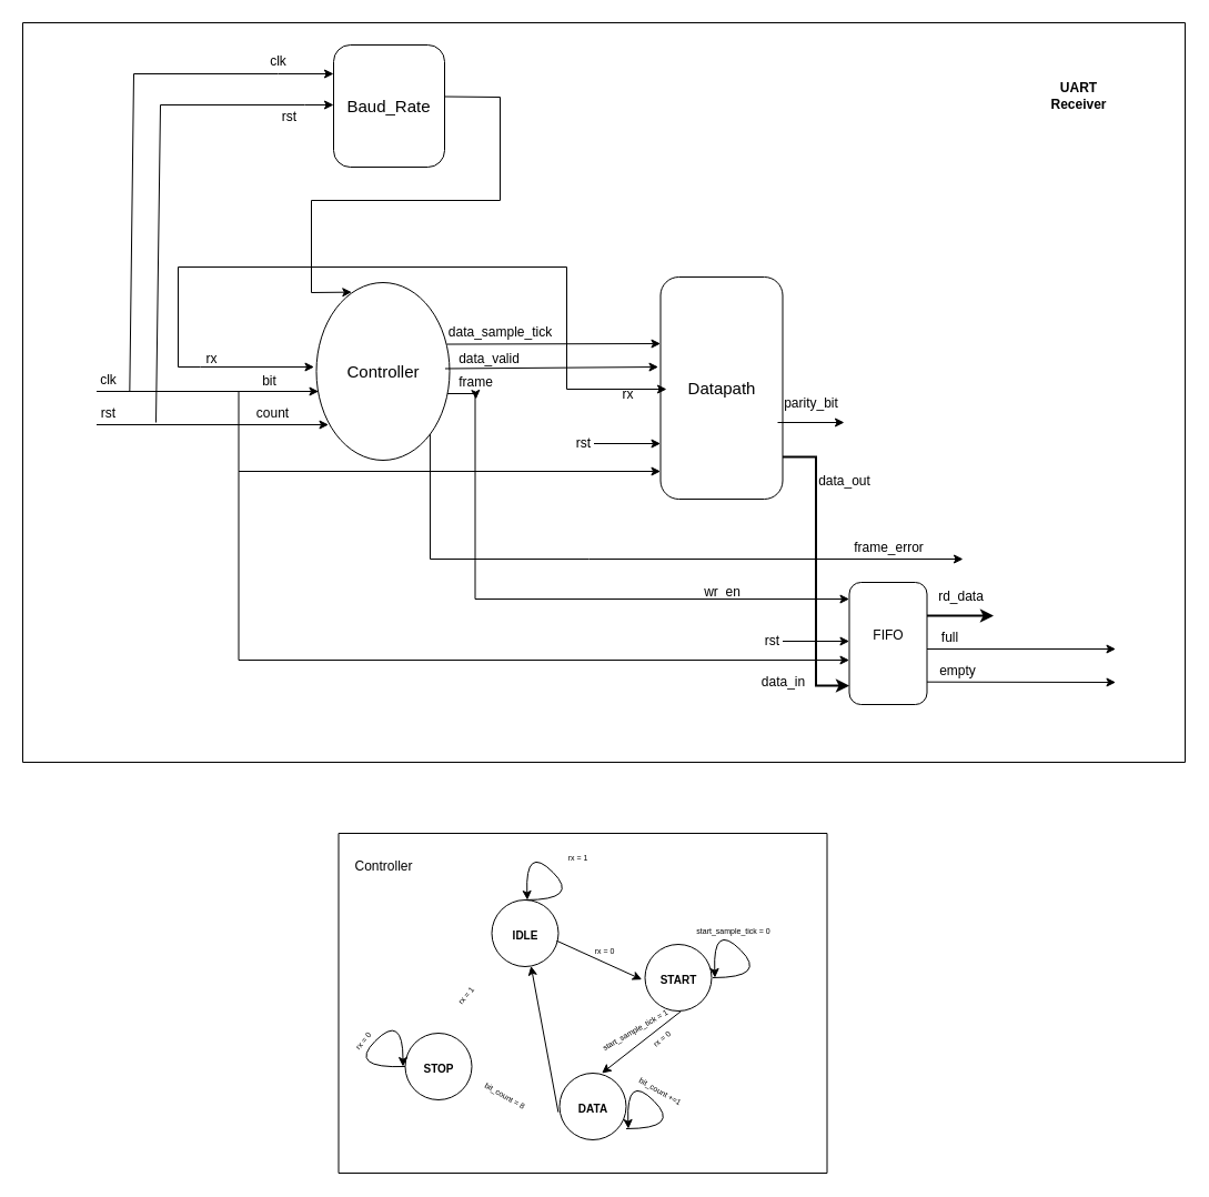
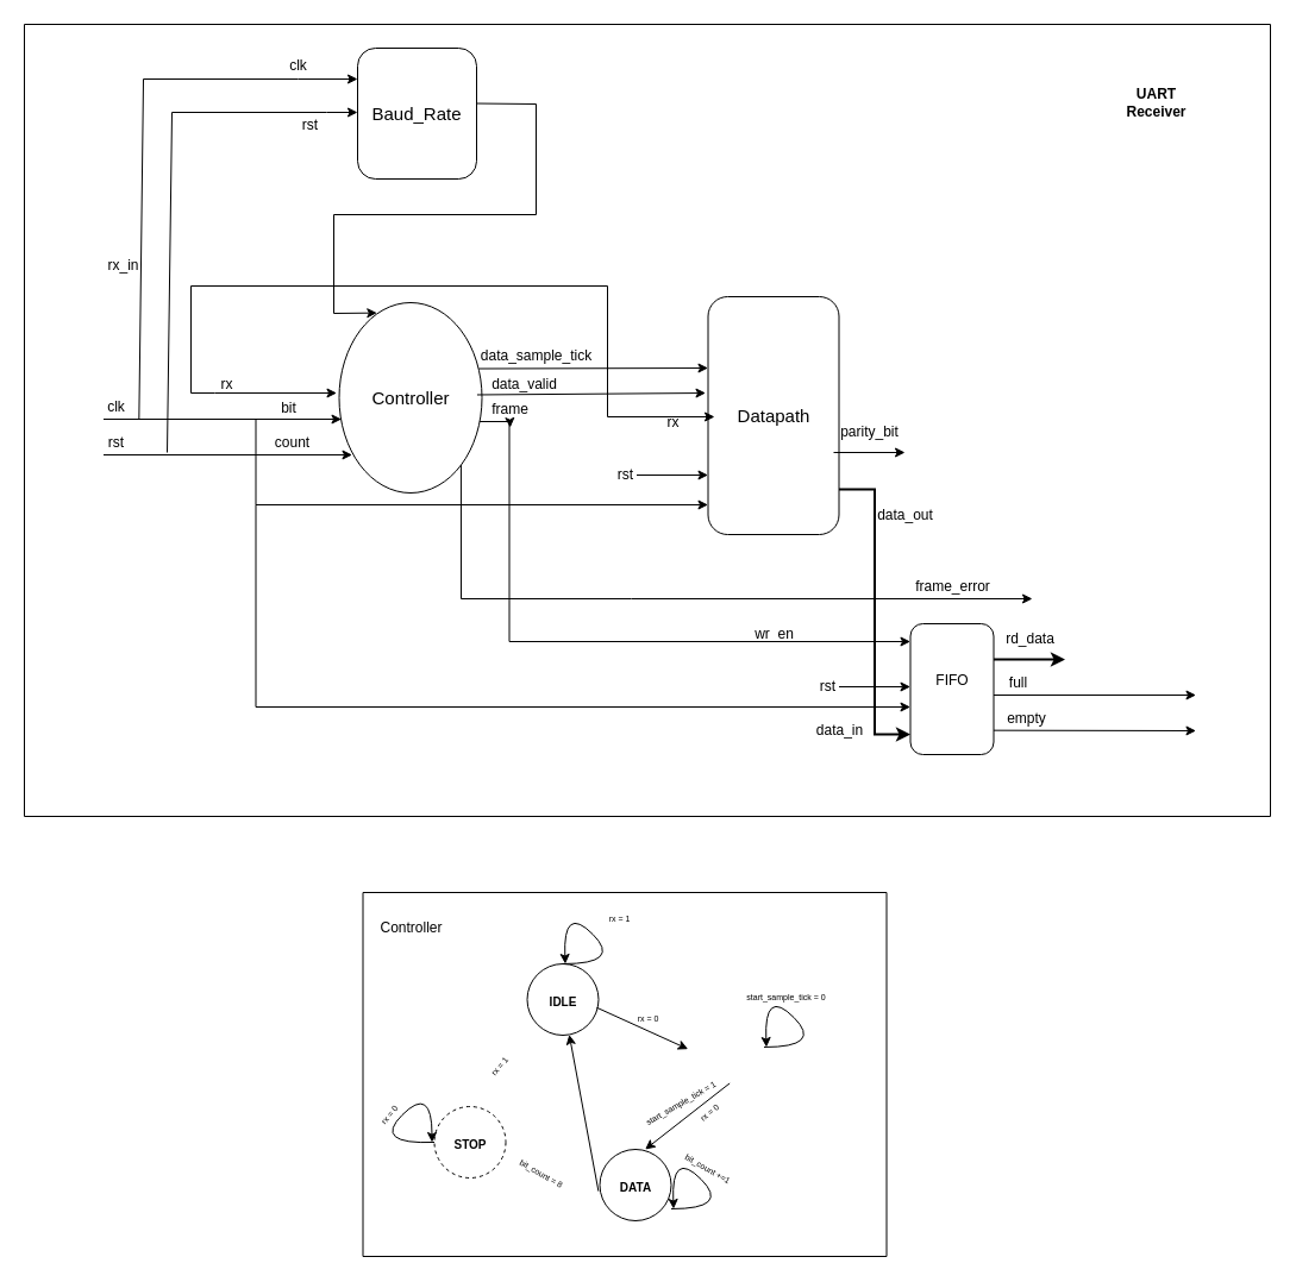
  <mxCell id="0" />
  <mxCell id="1" parent="0" />
  <mxCell id="2" value="" style="swimlane;startSize=0;" vertex="1" parent="1"><mxGeometry x="304.5" y="750" width="440" height="306" as="geometry"><mxRectangle x="-1070" y="-500" width="65" height="90" as="alternateBounds" /></mxGeometry></mxCell>
  <mxCell id="3" value="&lt;b&gt;&lt;sub&gt;IDLE&lt;/sub&gt;&lt;/b&gt;" style="ellipse;whiteSpace=wrap;html=1;aspect=fixed;" vertex="1" parent="2"><mxGeometry x="138" y="60" width="60" height="60" as="geometry" /></mxCell>
  <mxCell id="4" value="&lt;b&gt;&lt;sub&gt;DATA&lt;/sub&gt;&lt;/b&gt;" style="ellipse;whiteSpace=wrap;html=1;aspect=fixed;" vertex="1" parent="2"><mxGeometry x="199" y="216" width="60" height="60" as="geometry" /></mxCell>
- <mxCell id="5" value="&lt;b&gt;&lt;sub&gt;STOP&lt;/sub&gt;&lt;/b&gt;" style="ellipse;whiteSpace=wrap;html=1;aspect=fixed;" vertex="1" parent="2"><mxGeometry x="60" y="180" width="60" height="60" as="geometry" /></mxCell>
+ <mxCell id="5" value="&lt;b&gt;&lt;sub&gt;STOP&lt;/sub&gt;&lt;/b&gt;" style="ellipse;whiteSpace=wrap;html=1;aspect=fixed;dashed=1;" vertex="1" parent="2"><mxGeometry x="60" y="180" width="60" height="60" as="geometry" /></mxCell>
  <mxCell id="6" value="" style="endArrow=classic;html=1;rounded=0;entryX=0.086;entryY=0.186;entryDx=0;entryDy=0;entryPerimeter=0;flowAnimation=0;exitX=0.972;exitY=0.612;exitDx=0;exitDy=0;exitPerimeter=0;" edge="1" parent="2" source="3"><mxGeometry width="50" height="50" relative="1" as="geometry"><mxPoint x="259" y="14.5" as="sourcePoint" /><mxPoint x="273.16" y="131.66" as="targetPoint" /></mxGeometry></mxCell>
  <mxCell id="7" value="" style="endArrow=classic;html=1;rounded=0;exitX=-0.019;exitY=0.586;exitDx=0;exitDy=0;exitPerimeter=0;flowAnimation=0;" edge="1" parent="2" source="4" target="3"><mxGeometry width="50" height="50" relative="1" as="geometry"><mxPoint x="138" y="235" as="sourcePoint" /><mxPoint x="188" y="185" as="targetPoint" /></mxGeometry></mxCell>
  <mxCell id="8" value="" style="curved=1;endArrow=classic;html=1;rounded=0;flowAnimation=0;" edge="1" parent="2"><mxGeometry width="50" height="50" relative="1" as="geometry"><mxPoint x="168" y="60" as="sourcePoint" /><mxPoint x="170" y="60" as="targetPoint" /><Array as="points"><mxPoint x="218" y="60" /><mxPoint x="168" y="10" /></Array></mxGeometry></mxCell>
  <mxCell id="9" value="" style="curved=1;endArrow=classic;html=1;rounded=0;flowAnimation=0;exitX=0;exitY=0.5;exitDx=0;exitDy=0;" edge="1" parent="2" source="5"><mxGeometry width="50" height="50" relative="1" as="geometry"><mxPoint x="58" y="212" as="sourcePoint" /><mxPoint x="58" y="210" as="targetPoint" /><Array as="points"><mxPoint x="8" y="212" /><mxPoint x="58" y="162" /></Array></mxGeometry></mxCell>
  <mxCell id="10" value="&lt;sub&gt;&lt;font style=&quot;font-size: 7px;&quot;&gt;start_sample_tick = 1&lt;/font&gt;&lt;/sub&gt;" style="text;html=1;align=center;verticalAlign=middle;resizable=0;points=[];autosize=1;strokeColor=none;fillColor=none;rotation=-30;" vertex="1" parent="2"><mxGeometry x="220" y="160" width="90" height="30" as="geometry" /></mxCell>
  <mxCell id="11" value="&lt;font style=&quot;font-size: 7px;&quot;&gt;rx = 1&lt;/font&gt;" style="text;html=1;align=center;verticalAlign=middle;resizable=0;points=[];autosize=1;strokeColor=none;fillColor=none;" vertex="1" parent="2"><mxGeometry x="195" y="5.5" width="40" height="30" as="geometry" /></mxCell>
  <mxCell id="12" value="&lt;font style=&quot;font-size: 7px;&quot;&gt;bit_count = 8&lt;/font&gt;" style="text;html=1;align=center;verticalAlign=middle;resizable=0;points=[];autosize=1;strokeColor=none;fillColor=none;rotation=30;" vertex="1" parent="2"><mxGeometry x="120" y="220" width="60" height="30" as="geometry" /></mxCell>
  <mxCell id="13" value="&lt;sub&gt;&lt;font style=&quot;font-size: 7px;&quot;&gt;rx = 1&lt;/font&gt;&lt;/sub&gt;" style="text;html=1;align=center;verticalAlign=middle;resizable=0;points=[];autosize=1;strokeColor=none;fillColor=none;rotation=-50;" vertex="1" parent="2"><mxGeometry x="92" y="130" width="40" height="30" as="geometry" /></mxCell>
  <mxCell id="14" value="" style="curved=1;endArrow=classic;html=1;rounded=0;flowAnimation=0;" edge="1" parent="2"><mxGeometry width="50" height="50" relative="1" as="geometry"><mxPoint x="259" y="266" as="sourcePoint" /><mxPoint x="261" y="266" as="targetPoint" /><Array as="points"><mxPoint x="309" y="266" /><mxPoint x="259" y="216" /></Array></mxGeometry></mxCell>
  <mxCell id="15" value="&lt;font&gt;Controller&lt;/font&gt;" style="text;html=1;align=center;verticalAlign=middle;resizable=0;points=[];autosize=1;strokeColor=none;fillColor=none;" vertex="1" parent="2"><mxGeometry y="14.5" width="80" height="30" as="geometry" /></mxCell>
- <mxCell id="16" value="&lt;b&gt;&lt;sub&gt;START&lt;/sub&gt;&lt;/b&gt;" style="ellipse;whiteSpace=wrap;html=1;aspect=fixed;" vertex="1" parent="2"><mxGeometry x="276" y="100" width="60" height="60" as="geometry" /></mxCell>
  <mxCell id="17" value="" style="curved=1;endArrow=classic;html=1;rounded=0;flowAnimation=0;" edge="1" parent="2"><mxGeometry width="50" height="50" relative="1" as="geometry"><mxPoint x="337" y="130" as="sourcePoint" /><mxPoint x="339" y="130" as="targetPoint" /><Array as="points"><mxPoint x="387" y="130" /><mxPoint x="337" y="80" /></Array></mxGeometry></mxCell>
  <mxCell id="18" value="" style="endArrow=classic;html=1;rounded=0;entryX=0.086;entryY=0.186;entryDx=0;entryDy=0;entryPerimeter=0;flowAnimation=0;exitX=0.136;exitY=0.014;exitDx=0;exitDy=0;exitPerimeter=0;" edge="1" parent="2"><mxGeometry width="50" height="50" relative="1" as="geometry"><mxPoint x="308.16" y="160.42" as="sourcePoint" /><mxPoint x="237.16" y="216" as="targetPoint" /></mxGeometry></mxCell>
  <mxCell id="19" value="&lt;font style=&quot;font-size: 7px;&quot;&gt;rx = 0&lt;/font&gt;" style="text;html=1;align=center;verticalAlign=middle;resizable=0;points=[];autosize=1;strokeColor=none;fillColor=none;" vertex="1" parent="2"><mxGeometry x="219" y="90" width="40" height="30" as="geometry" /></mxCell>
  <mxCell id="20" value="&lt;font style=&quot;font-size: 7px;&quot;&gt;rx = 0&lt;/font&gt;" style="text;html=1;align=center;verticalAlign=middle;resizable=0;points=[];autosize=1;strokeColor=none;fillColor=none;rotation=-40;" vertex="1" parent="2"><mxGeometry x="270" y="170" width="40" height="30" as="geometry" /></mxCell>
  <mxCell id="21" value="&lt;sub&gt;&lt;font style=&quot;font-size: 7px;&quot;&gt;start_sample_tick = 0&lt;/font&gt;&lt;/sub&gt;" style="text;html=1;align=center;verticalAlign=middle;resizable=0;points=[];autosize=1;strokeColor=none;fillColor=none;rotation=0;" vertex="1" parent="2"><mxGeometry x="310.001" y="70.0" width="90" height="30" as="geometry" /></mxCell>
  <mxCell id="22" value="&lt;font style=&quot;font-size: 7px;&quot;&gt;bit_count +=1&lt;/font&gt;" style="text;html=1;align=center;verticalAlign=middle;resizable=0;points=[];autosize=1;strokeColor=none;fillColor=none;rotation=30;" vertex="1" parent="2"><mxGeometry x="255.001" y="216.0" width="70" height="30" as="geometry" /></mxCell>
  <mxCell id="23" value="&lt;sub&gt;&lt;font style=&quot;font-size: 7px;&quot;&gt;rx = 0&lt;/font&gt;&lt;/sub&gt;" style="text;html=1;align=center;verticalAlign=middle;resizable=0;points=[];autosize=1;strokeColor=none;fillColor=none;rotation=-50;" vertex="1" parent="2"><mxGeometry x="-0.004" y="170.003" width="40" height="30" as="geometry" /></mxCell>
  <mxCell id="24" value="&lt;font style=&quot;font-size: 15px;&quot;&gt;Controller&lt;/font&gt;" style="ellipse;whiteSpace=wrap;html=1;" vertex="1" parent="1"><mxGeometry x="284.5" y="254" width="120" height="160" as="geometry" /></mxCell>
  <mxCell id="25" value="&lt;font style=&quot;font-size: 15px;&quot;&gt;Datapath&lt;/font&gt;" style="rounded=1;whiteSpace=wrap;html=1;" vertex="1" parent="1"><mxGeometry x="594.5" y="249" width="110" height="200" as="geometry" /></mxCell>
  <mxCell id="26" value="FIFO&lt;div&gt;&lt;br/&gt;&lt;/div&gt;" style="rounded=1;whiteSpace=wrap;html=1;" vertex="1" parent="1"><mxGeometry x="764.5" y="524" width="70" height="110" as="geometry" /></mxCell>
  <mxCell id="27" value="" style="endArrow=classic;html=1;rounded=0;strokeWidth=2;" edge="1" parent="1"><mxGeometry width="50" height="50" relative="1" as="geometry"><mxPoint x="704.5" y="411" as="sourcePoint" /><mxPoint x="764.5" y="617" as="targetPoint" /><Array as="points"><mxPoint x="734.5" y="411" /><mxPoint x="734.5" y="617" /></Array></mxGeometry></mxCell>
  <mxCell id="28" value="" style="endArrow=classic;html=1;rounded=0;exitX=0.979;exitY=0.347;exitDx=0;exitDy=0;exitPerimeter=0;" edge="1" parent="1" source="24"><mxGeometry width="50" height="50" relative="1" as="geometry"><mxPoint x="544.5" y="359" as="sourcePoint" /><mxPoint x="594.5" y="309" as="targetPoint" /></mxGeometry></mxCell>
  <mxCell id="29" value="" style="endArrow=classic;html=1;rounded=0;exitX=0.979;exitY=0.347;exitDx=0;exitDy=0;exitPerimeter=0;" edge="1" parent="1" target="30"><mxGeometry width="50" height="50" relative="1" as="geometry"><mxPoint x="402.5" y="354" as="sourcePoint" /><mxPoint x="560" y="353" as="targetPoint" /><Array as="points"><mxPoint x="428" y="354" /></Array></mxGeometry></mxCell>
  <mxCell id="30" value="frame" style="text;html=1;align=center;verticalAlign=middle;resizable=0;points=[];autosize=1;strokeColor=none;fillColor=none;" vertex="1" parent="1"><mxGeometry x="402.5" y="329" width="50" height="30" as="geometry" /></mxCell>
  <mxCell id="31" value="" style="endArrow=classic;html=1;rounded=0;" edge="1" parent="1"><mxGeometry width="50" height="50" relative="1" as="geometry"><mxPoint x="427.5" y="354" as="sourcePoint" /><mxPoint x="764.5" y="539" as="targetPoint" /><Array as="points"><mxPoint x="427.5" y="539" /></Array></mxGeometry></mxCell>
  <mxCell id="32" value="" style="endArrow=classic;html=1;rounded=0;" edge="1" parent="1"><mxGeometry width="50" height="50" relative="1" as="geometry"><mxPoint x="86.5" y="352" as="sourcePoint" /><mxPoint x="286.5" y="352" as="targetPoint" /></mxGeometry></mxCell>
  <mxCell id="33" value="" style="endArrow=classic;html=1;rounded=0;" edge="1" parent="1"><mxGeometry width="50" height="50" relative="1" as="geometry"><mxPoint x="86.5" y="382" as="sourcePoint" /><mxPoint x="295.5" y="382" as="targetPoint" /></mxGeometry></mxCell>
  <mxCell id="34" value="bit" style="text;html=1;align=center;verticalAlign=middle;resizable=0;points=[];autosize=1;strokeColor=none;fillColor=none;" vertex="1" parent="1"><mxGeometry x="216.5" y="328" width="50" height="30" as="geometry" /></mxCell>
  <mxCell id="35" value="count" style="text;html=1;align=center;verticalAlign=middle;resizable=0;points=[];autosize=1;strokeColor=none;fillColor=none;" vertex="1" parent="1"><mxGeometry x="219.5" y="357" width="50" height="30" as="geometry" /></mxCell>
  <mxCell id="36" value="clk" style="text;html=1;align=center;verticalAlign=middle;resizable=0;points=[];autosize=1;strokeColor=none;fillColor=none;" vertex="1" parent="1"><mxGeometry x="76.5" y="327" width="40" height="30" as="geometry" /></mxCell>
  <mxCell id="37" value="rst" style="text;html=1;align=center;verticalAlign=middle;resizable=0;points=[];autosize=1;strokeColor=none;fillColor=none;" vertex="1" parent="1"><mxGeometry x="76.5" y="357" width="40" height="30" as="geometry" /></mxCell>
  <mxCell id="38" value="" style="endArrow=classic;html=1;rounded=0;" edge="1" parent="1"><mxGeometry width="50" height="50" relative="1" as="geometry"><mxPoint x="214.5" y="352" as="sourcePoint" /><mxPoint x="594.5" y="424" as="targetPoint" /><Array as="points"><mxPoint x="214.5" y="424" /></Array></mxGeometry></mxCell>
  <mxCell id="39" value="" style="endArrow=classic;html=1;rounded=0;" edge="1" parent="1"><mxGeometry width="50" height="50" relative="1" as="geometry"><mxPoint x="534.5" y="399" as="sourcePoint" /><mxPoint x="594.5" y="399" as="targetPoint" /></mxGeometry></mxCell>
  <mxCell id="40" value="rst" style="text;html=1;align=center;verticalAlign=middle;resizable=0;points=[];autosize=1;strokeColor=none;fillColor=none;" vertex="1" parent="1"><mxGeometry x="504.5" y="384" width="40" height="30" as="geometry" /></mxCell>
+ <mxCell id="41" value="rx_in" style="text;html=1;align=center;verticalAlign=middle;resizable=0;points=[];autosize=1;strokeColor=none;fillColor=none;" vertex="1" parent="1"><mxGeometry x="77.5" y="208" width="50" height="30" as="geometry" /></mxCell>
  <mxCell id="42" value="" style="endArrow=classic;html=1;rounded=0;" edge="1" parent="1"><mxGeometry width="50" height="50" relative="1" as="geometry"><mxPoint x="214.5" y="424" as="sourcePoint" /><mxPoint x="764.5" y="594" as="targetPoint" /><Array as="points"><mxPoint x="214.5" y="594" /></Array></mxGeometry></mxCell>
  <mxCell id="43" value="" style="endArrow=classic;html=1;rounded=0;" edge="1" parent="1"><mxGeometry width="50" height="50" relative="1" as="geometry"><mxPoint x="704.5" y="577" as="sourcePoint" /><mxPoint x="764.5" y="577" as="targetPoint" /></mxGeometry></mxCell>
  <mxCell id="44" value="rst" style="text;html=1;align=center;verticalAlign=middle;resizable=0;points=[];autosize=1;strokeColor=none;fillColor=none;" vertex="1" parent="1"><mxGeometry x="674.5" y="562" width="40" height="30" as="geometry" /></mxCell>
  <mxCell id="45" value="data_in" style="text;html=1;align=center;verticalAlign=middle;resizable=0;points=[];autosize=1;strokeColor=none;fillColor=none;" vertex="1" parent="1"><mxGeometry x="674.5" y="599" width="60" height="30" as="geometry" /></mxCell>
  <mxCell id="46" value="" style="endArrow=classic;html=1;rounded=0;strokeWidth=2;" edge="1" parent="1"><mxGeometry width="50" height="50" relative="1" as="geometry"><mxPoint x="834.5" y="554" as="sourcePoint" /><mxPoint x="894.5" y="554" as="targetPoint" /></mxGeometry></mxCell>
  <mxCell id="47" value="rd_data" style="text;html=1;align=center;verticalAlign=middle;resizable=0;points=[];autosize=1;strokeColor=none;fillColor=none;" vertex="1" parent="1"><mxGeometry x="834.5" y="522" width="60" height="30" as="geometry" /></mxCell>
  <mxCell id="48" value="" style="endArrow=classic;html=1;rounded=0;" edge="1" parent="1"><mxGeometry width="50" height="50" relative="1" as="geometry"><mxPoint x="834.5" y="584" as="sourcePoint" /><mxPoint x="1004.5" y="584" as="targetPoint" /></mxGeometry></mxCell>
  <mxCell id="49" value="" style="endArrow=classic;html=1;rounded=0;" edge="1" parent="1"><mxGeometry width="50" height="50" relative="1" as="geometry"><mxPoint x="834.5" y="613.66" as="sourcePoint" /><mxPoint x="1004.5" y="614" as="targetPoint" /></mxGeometry></mxCell>
  <mxCell id="50" value="full" style="text;html=1;align=center;verticalAlign=middle;resizable=0;points=[];autosize=1;strokeColor=none;fillColor=none;" vertex="1" parent="1"><mxGeometry x="834.5" y="559" width="40" height="30" as="geometry" /></mxCell>
  <mxCell id="51" value="empty" style="text;html=1;align=center;verticalAlign=middle;resizable=0;points=[];autosize=1;strokeColor=none;fillColor=none;" vertex="1" parent="1"><mxGeometry x="831.5" y="589" width="60" height="30" as="geometry" /></mxCell>
  <mxCell id="52" value="" style="swimlane;startSize=0;" vertex="1" parent="1"><mxGeometry x="20" y="20" width="1047" height="666" as="geometry" /></mxCell>
  <mxCell id="53" value="&lt;b&gt;UART&lt;br&gt;Receiver&lt;/b&gt;" style="text;html=1;align=center;verticalAlign=middle;resizable=0;points=[];autosize=1;strokeColor=none;fillColor=none;" vertex="1" parent="52"><mxGeometry x="916" y="46" width="70" height="40" as="geometry" /></mxCell>
  <mxCell id="54" value="&lt;span style=&quot;font-size: 15px;&quot;&gt;Baud_Rate&lt;/span&gt;" style="rounded=1;whiteSpace=wrap;html=1;" vertex="1" parent="52"><mxGeometry x="280" y="20" width="100" height="110" as="geometry" /></mxCell>
  <mxCell id="55" value="rst" style="text;html=1;align=center;verticalAlign=middle;resizable=0;points=[];autosize=1;strokeColor=none;fillColor=none;" vertex="1" parent="52"><mxGeometry x="220" y="70" width="40" height="30" as="geometry" /></mxCell>
  <mxCell id="56" value="clk" style="text;html=1;align=center;verticalAlign=middle;resizable=0;points=[];autosize=1;strokeColor=none;fillColor=none;" vertex="1" parent="52"><mxGeometry x="210" y="20" width="40" height="30" as="geometry" /></mxCell>
  <mxCell id="57" value="" style="edgeStyle=none;orthogonalLoop=1;jettySize=auto;html=1;rounded=0;exitX=0.996;exitY=0.833;exitDx=0;exitDy=0;exitPerimeter=0;" edge="1" parent="52" source="36"><mxGeometry width="100" relative="1" as="geometry"><mxPoint x="180" y="46" as="sourcePoint" /><mxPoint x="280" y="46" as="targetPoint" /><Array as="points"><mxPoint x="100" y="46" /><mxPoint x="230" y="46" /></Array></mxGeometry></mxCell>
  <mxCell id="58" value="" style="edgeStyle=none;orthogonalLoop=1;jettySize=auto;html=1;rounded=0;exitX=0.996;exitY=0.833;exitDx=0;exitDy=0;exitPerimeter=0;" edge="1" parent="52"><mxGeometry width="100" relative="1" as="geometry"><mxPoint x="120" y="360" as="sourcePoint" /><mxPoint x="280" y="74" as="targetPoint" /><Array as="points"><mxPoint x="124" y="74" /><mxPoint x="254" y="74" /></Array></mxGeometry></mxCell>
  <mxCell id="59" value="" style="endArrow=classic;html=1;rounded=0;exitX=0.979;exitY=0.347;exitDx=0;exitDy=0;exitPerimeter=0;entryX=0.265;entryY=0.054;entryDx=0;entryDy=0;entryPerimeter=0;" edge="1" parent="52" target="24"><mxGeometry width="50" height="50" relative="1" as="geometry"><mxPoint x="380" y="66.5" as="sourcePoint" /><mxPoint x="500" y="66" as="targetPoint" /><Array as="points"><mxPoint x="430" y="67" /><mxPoint x="430" y="160" /><mxPoint x="260" y="160" /><mxPoint x="260" y="243" /></Array></mxGeometry></mxCell>
  <mxCell id="60" value="" style="endArrow=classic;html=1;rounded=0;" edge="1" parent="52"><mxGeometry width="50" height="50" relative="1" as="geometry"><mxPoint x="160" y="310" as="sourcePoint" /><mxPoint x="262.5" y="310" as="targetPoint" /></mxGeometry></mxCell>
  <mxCell id="61" value="data_sample_tick" style="text;html=1;align=center;verticalAlign=middle;resizable=0;points=[];autosize=1;strokeColor=none;fillColor=none;" vertex="1" parent="52"><mxGeometry x="370" y="264" width="120" height="30" as="geometry" /></mxCell>
  <mxCell id="62" value="" style="endArrow=classic;html=1;rounded=0;entryX=0;entryY=0.5;entryDx=0;entryDy=0;exitX=-0.041;exitY=0.083;exitDx=0;exitDy=0;exitPerimeter=0;" edge="1" parent="52" source="30"><mxGeometry width="50" height="50" relative="1" as="geometry"><mxPoint x="390" y="310" as="sourcePoint" /><mxPoint x="572.5" y="310" as="targetPoint" /></mxGeometry></mxCell>
  <mxCell id="63" value="rx" style="text;html=1;align=center;verticalAlign=middle;resizable=0;points=[];autosize=1;strokeColor=none;fillColor=none;" vertex="1" parent="52"><mxGeometry x="530" y="320" width="30" height="30" as="geometry" /></mxCell>
  <mxCell id="64" value="" style="endArrow=classic;html=1;rounded=0;" edge="1" parent="52"><mxGeometry width="50" height="50" relative="1" as="geometry"><mxPoint x="680" y="360" as="sourcePoint" /><mxPoint x="740" y="360" as="targetPoint" /></mxGeometry></mxCell>
  <mxCell id="65" value="" style="endArrow=classic;html=1;rounded=0;exitX=1;exitY=1;exitDx=0;exitDy=0;" edge="1" parent="52" source="24"><mxGeometry width="50" height="50" relative="1" as="geometry"><mxPoint x="510" y="298" as="sourcePoint" /><mxPoint x="847" y="483" as="targetPoint" /><Array as="points"><mxPoint x="367" y="483" /><mxPoint x="510" y="483" /></Array></mxGeometry></mxCell>
  <mxCell id="66" value="rx" style="text;html=1;align=center;verticalAlign=middle;resizable=0;points=[];autosize=1;strokeColor=none;fillColor=none;" vertex="1" parent="1"><mxGeometry x="175" y="308" width="30" height="30" as="geometry" /></mxCell>
  <mxCell id="67" value="data_valid" style="text;html=1;align=center;verticalAlign=middle;resizable=0;points=[];autosize=1;strokeColor=none;fillColor=none;" vertex="1" parent="1"><mxGeometry x="400" y="308" width="80" height="30" as="geometry" /></mxCell>
  <mxCell id="68" value="" style="edgeStyle=none;orthogonalLoop=1;jettySize=auto;html=1;rounded=0;" edge="1" parent="1"><mxGeometry width="100" relative="1" as="geometry"><mxPoint x="180" y="330" as="sourcePoint" /><mxPoint x="600" y="350" as="targetPoint" /><Array as="points"><mxPoint x="160" y="330" /><mxPoint x="160" y="240" /><mxPoint x="510" y="240" /><mxPoint x="510" y="350" /></Array></mxGeometry></mxCell>
  <mxCell id="69" value="parity_bit" style="text;html=1;align=center;verticalAlign=middle;resizable=0;points=[];autosize=1;strokeColor=none;fillColor=none;" vertex="1" parent="1"><mxGeometry x="695" y="348" width="70" height="30" as="geometry" /></mxCell>
  <mxCell id="70" value="frame_error" style="text;html=1;align=center;verticalAlign=middle;resizable=0;points=[];autosize=1;strokeColor=none;fillColor=none;" vertex="1" parent="1"><mxGeometry x="755" y="478" width="90" height="30" as="geometry" /></mxCell>
  <mxCell id="71" value="wr_en" style="text;html=1;align=center;verticalAlign=middle;resizable=0;points=[];autosize=1;strokeColor=none;fillColor=none;" vertex="1" parent="1"><mxGeometry x="620" y="518" width="60" height="30" as="geometry" /></mxCell>
  <mxCell id="72" value="data_out" style="text;html=1;align=center;verticalAlign=middle;resizable=0;points=[];autosize=1;strokeColor=none;fillColor=none;" vertex="1" parent="1"><mxGeometry x="725" y="418" width="70" height="30" as="geometry" /></mxCell>
